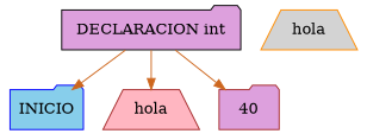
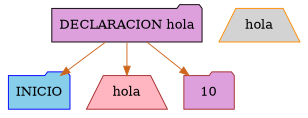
  digraph {
    rankdir=UD
    node [color=brown fillcolor=plum shape=folder style=filled]
    edge [color=chocolate3]
    n1 [color=blue fillcolor=skyblue label=INICIO]
-   n2 [color=black label="DECLARACION int"]
+   n2 [color=black label="DECLARACION hola"]
    n3 [fillcolor=lightpink label=hola shape=trapezium]
-   n4 [label=40]
+   n4 [label=10]
    hola [color=darkorange fillcolor=lightgrey shape=trapezium]
    n2 -> n1
    n2 -> n3
    n2 -> n4
  }
